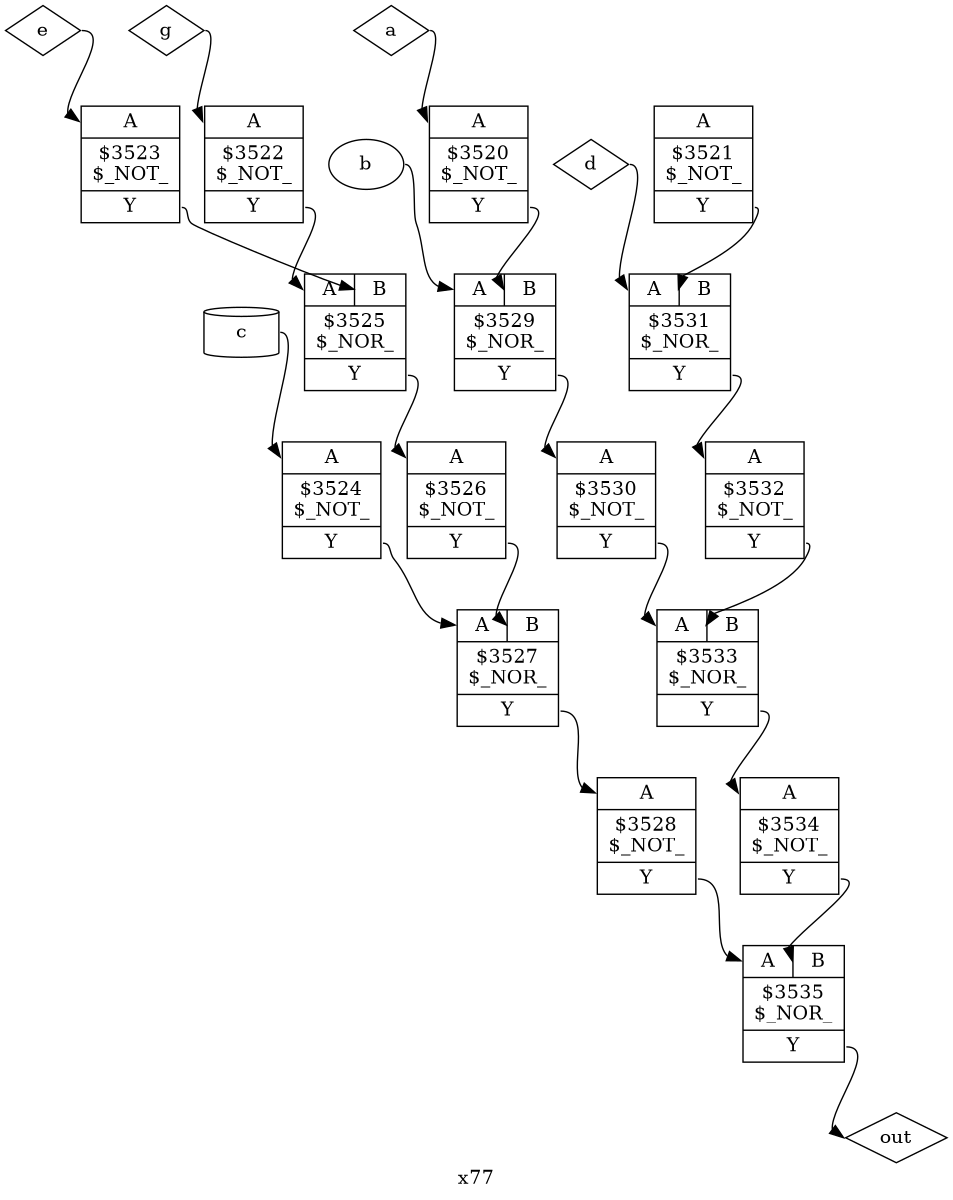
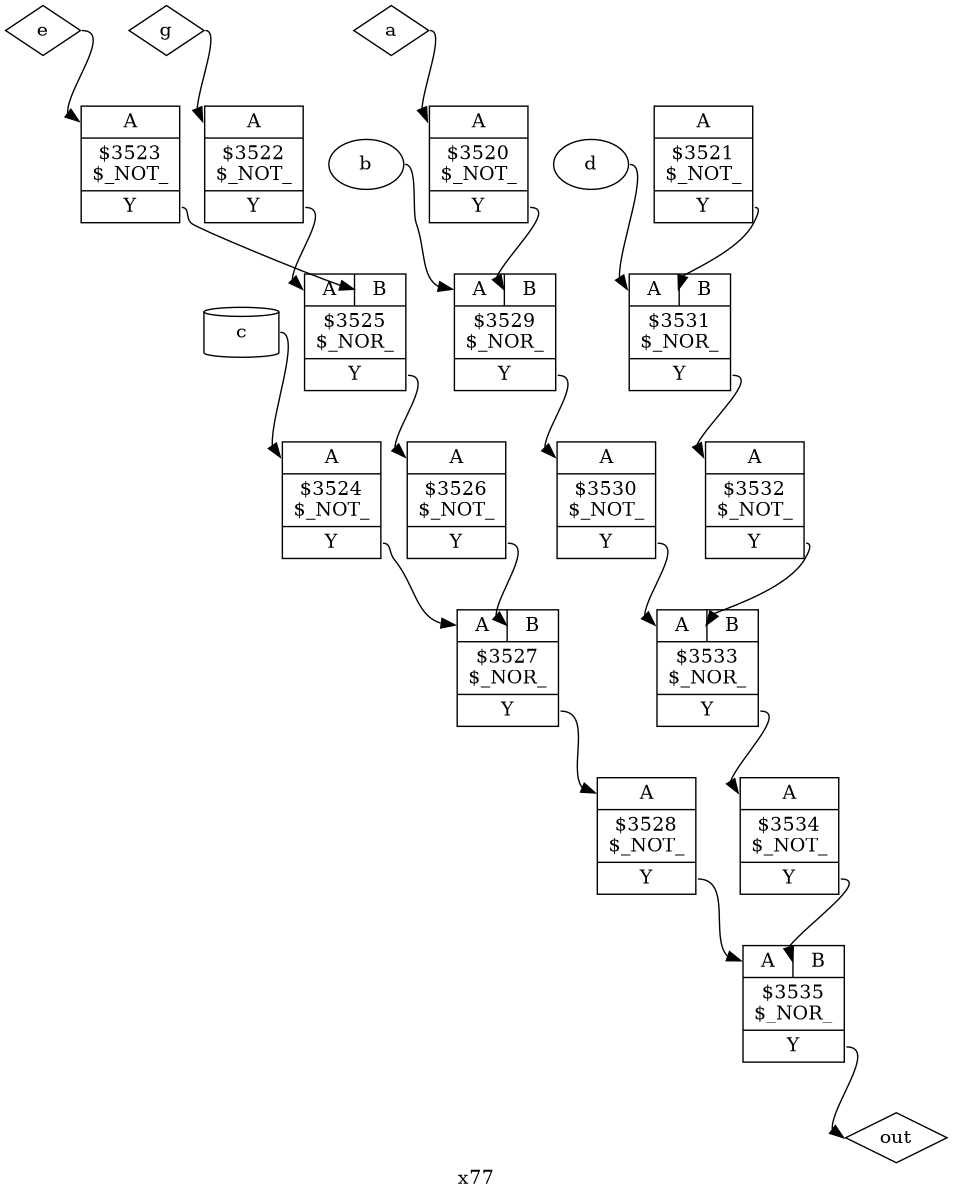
  digraph {
    label=x77
    rankdir=TB
    remincross=true
    node [shape=record]
    edge [color=black headport="p24:w" tailport="p25:e"]
    n1 [color=black fontcolor=black label=a shape=diamond]
    n2 [label="{{<p24> A}|$3520\n$_NOT_|{<p25> Y}}"]
    n3 [label="{{<p24> A|<p31> B}|$3529\n$_NOR_|{<p25> Y}}"]
    n4 [color=black fontcolor=black label=b shape=ellipse]
    n5 [label="{{<p24> A}|$3530\n$_NOT_|{<p25> Y}}"]
    n6 [color=black fontcolor=black label=c shape=cylinder]
    n7 [label="{{<p24> A}|$3524\n$_NOT_|{<p25> Y}}"]
    n8 [label="{{<p24> A|<p31> B}|$3527\n$_NOR_|{<p25> Y}}"]
-   n9 [color=black fontcolor=black label=d shape=diamond]
+   n9 [color=black fontcolor=black label=d shape=ellipse]
    n10 [label="{{<p24> A|<p31> B}|$3531\n$_NOR_|{<p25> Y}}"]
    n11 [label="{{<p24> A}|$3532\n$_NOT_|{<p25> Y}}"]
    n12 [color=black fontcolor=black label=e shape=diamond]
    n13 [label="{{<p24> A}|$3523\n$_NOT_|{<p25> Y}}"]
    n14 [label="{{<p24> A|<p31> B}|$3525\n$_NOR_|{<p25> Y}}"]
    n15 [label="{{<p24> A}|$3521\n$_NOT_|{<p25> Y}}"]
    n16 [color=black fontcolor=black label=g shape=diamond]
    n17 [label="{{<p24> A}|$3522\n$_NOT_|{<p25> Y}}"]
    n18 [color=black fontcolor=black label=out shape=diamond]
    n19 [label="{{<p24> A}|$3526\n$_NOT_|{<p25> Y}}"]
    n20 [label="{{<p24> A}|$3528\n$_NOT_|{<p25> Y}}"]
    n21 [label="{{<p24> A|<p31> B}|$3535\n$_NOR_|{<p25> Y}}"]
    n22 [label="{{<p24> A|<p31> B}|$3533\n$_NOR_|{<p25> Y}}"]
    n23 [label="{{<p24> A}|$3534\n$_NOT_|{<p25> Y}}"]
    n1 -> n2 [tailport=e]
    n2 -> n3 [headport="p31:w"]
    n3 -> n5
    n4 -> n3 [tailport=e]
    n5 -> n22
    n6 -> n7 [tailport=e]
    n7 -> n8
    n8 -> n20
    n9 -> n10 [tailport=e]
    n10 -> n11
    n11 -> n22 [headport="p31:w"]
    n12 -> n13 [tailport=e]
    n13 -> n14 [headport="p31:w"]
    n14 -> n19
    n15 -> n10 [headport="p31:w"]
    n16 -> n17 [tailport=e]
    n17 -> n14
    n19 -> n8 [headport="p31:w"]
    n20 -> n21
    n21 -> n18 [headport=w]
    n22 -> n23
    n23 -> n21 [headport="p31:w"]
  }
